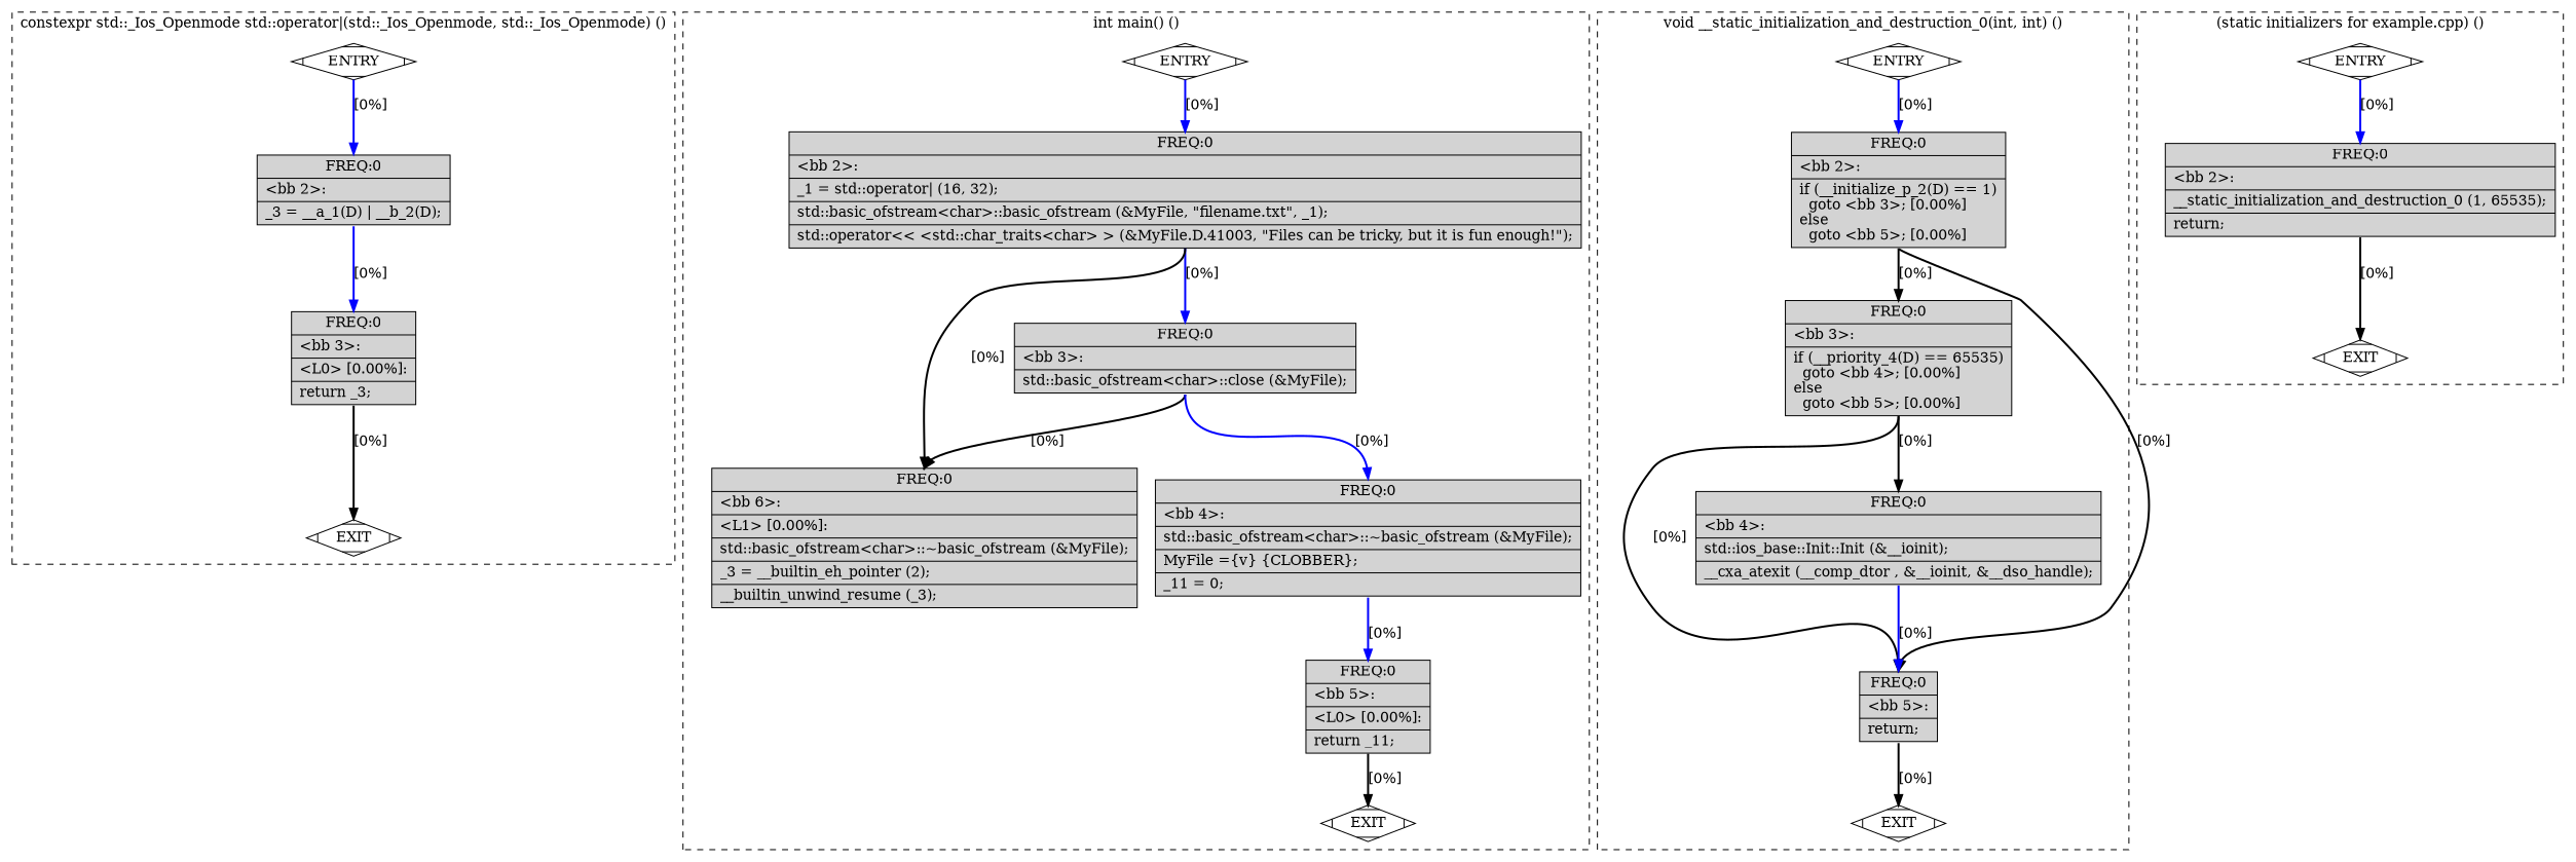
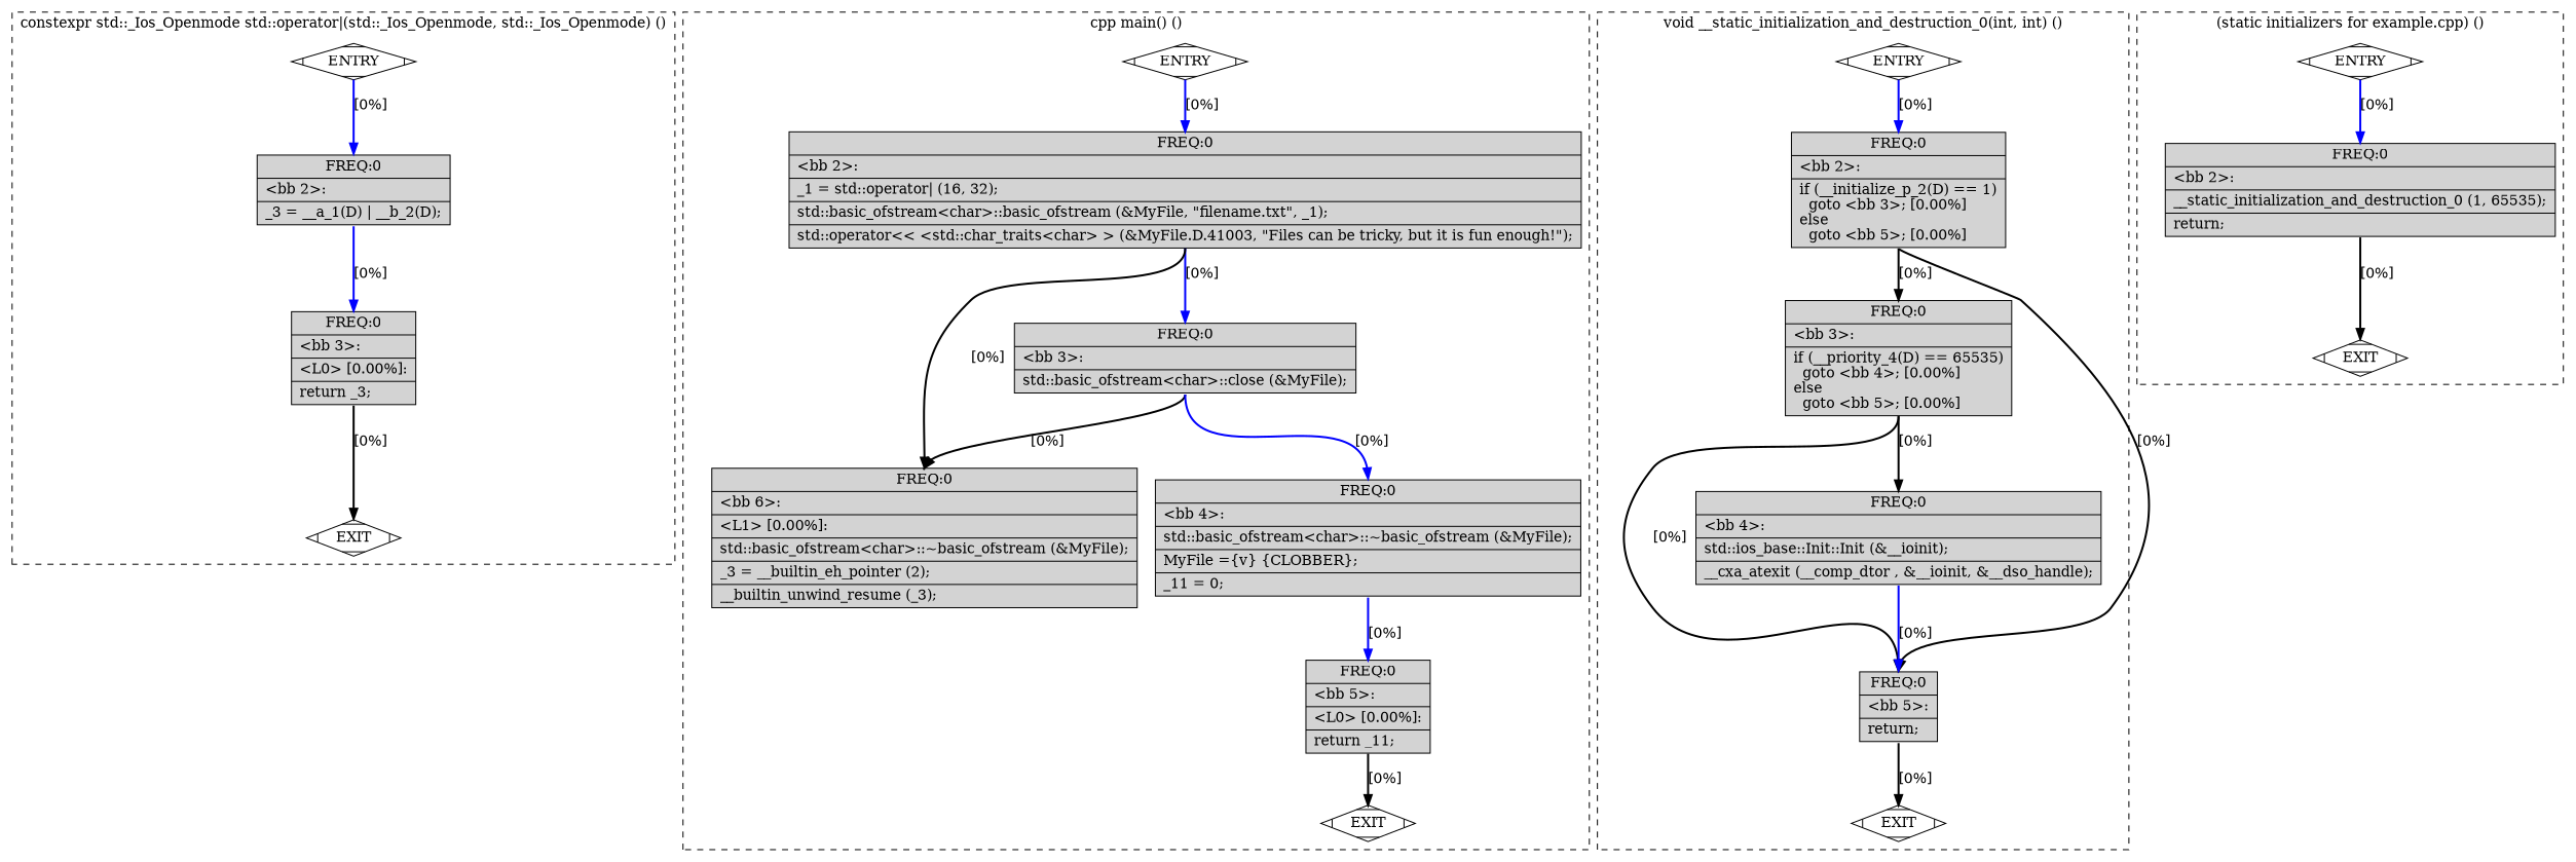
  digraph {
    node [fillcolor=lightgrey shape=record style=filled]
    edge [constraint=true headport=n style="solid,bold" tailport=s color=black weight=10]
    n1 [fillcolor=white label=ENTRY shape=Mdiamond]
    n2 [fillcolor=white label=EXIT shape=Mdiamond]
    n3 [label="{ FREQ:0 |\<bb\ 2\>:\l|_3\ =\ __a_1(D)\ \|\ __b_2(D);\l}"]
    n4 [label="{ FREQ:0 |\<bb\ 3\>:\l|\<L0\>\ [0.00%]:\l|return\ _3;\l}"]
    n5 [fillcolor=white label=ENTRY shape=Mdiamond]
    n6 [fillcolor=white label=EXIT shape=Mdiamond]
    n7 [label="{ FREQ:0 |\<bb\ 2\>:\l|_1\ =\ std::operator\|\ (16,\ 32);\l|std::basic_ofstream\<char\>::basic_ofstream\ (&MyFile,\ \"filename.txt\",\ _1);\l|std::operator\<\<\ \<std::char_traits\<char\>\ \>\ (&MyFile.D.41003,\ \"Files\ can\ be\ tricky,\ but\ it\ is\ fun\ enough!\");\l}"]
    n8 [label="{ FREQ:0 |\<bb\ 3\>:\l|std::basic_ofstream\<char\>::close\ (&MyFile);\l}"]
    n9 [label="{ FREQ:0 |\<bb\ 6\>:\l|\<L1\>\ [0.00%]:\l|std::basic_ofstream\<char\>::~basic_ofstream\ (&MyFile);\l|_3\ =\ __builtin_eh_pointer\ (2);\l|__builtin_unwind_resume\ (_3);\l}"]
    n10 [label="{ FREQ:0 |\<bb\ 4\>:\l|std::basic_ofstream\<char\>::~basic_ofstream\ (&MyFile);\l|MyFile\ =\{v\}\ \{CLOBBER\};\l|_11\ =\ 0;\l}"]
    n11 [label="{ FREQ:0 |\<bb\ 5\>:\l|\<L0\>\ [0.00%]:\l|return\ _11;\l}"]
    n12 [fillcolor=white label=ENTRY shape=Mdiamond]
    n13 [fillcolor=white label=EXIT shape=Mdiamond]
    n14 [label="{ FREQ:0 |\<bb\ 2\>:\l|if\ (__initialize_p_2(D)\ ==\ 1)\l\ \ goto\ \<bb\ 3\>;\ [0.00%]\lelse\l\ \ goto\ \<bb\ 5\>;\ [0.00%]\l}"]
    n15 [label="{ FREQ:0 |\<bb\ 3\>:\l|if\ (__priority_4(D)\ ==\ 65535)\l\ \ goto\ \<bb\ 4\>;\ [0.00%]\lelse\l\ \ goto\ \<bb\ 5\>;\ [0.00%]\l}"]
    n16 [label="{ FREQ:0 |\<bb\ 5\>:\l|return;\l}"]
    n17 [label="{ FREQ:0 |\<bb\ 4\>:\l|std::ios_base::Init::Init\ (&__ioinit);\l|__cxa_atexit\ (__comp_dtor\ ,\ &__ioinit,\ &__dso_handle);\l}"]
    n18 [fillcolor=white label=ENTRY shape=Mdiamond]
    n19 [fillcolor=white label=EXIT shape=Mdiamond]
    n20 [label="{ FREQ:0 |\<bb\ 2\>:\l|__static_initialization_and_destruction_0\ (1,\ 65535);\l|return;\l}"]
    subgraph cluster_1 {
      color=black
      label="constexpr std::_Ios_Openmode std::operator|(std::_Ios_Openmode, std::_Ios_Openmode) ()"
      style=dashed
      n1
      n2
      n3
      n4
    }
    subgraph cluster_2 {
      color=black
-     label="int main() ()"
+     label="cpp main() ()"
      style=dashed
      n5
      n6
      n7
      n8
      n9
      n10
      n11
    }
    subgraph cluster_3 {
      color=black
      label="void __static_initialization_and_destruction_0(int, int) ()"
      style=dashed
      n12
      n13
      n14
      n15
      n16
      n17
    }
    subgraph cluster_4 {
      color=black
      label="(static initializers for example.cpp) ()"
      style=dashed
      n18
      n19
      n20
    }
    n1 -> n2 [style=invis color="" weight=""]
    n1 -> n3 [color=blue label="[0%]" weight=100]
    n3 -> n4 [color=blue label="[0%]" weight=100]
    n4 -> n2 [label="[0%]"]
    n5 -> n6 [style=invis color="" weight=""]
    n5 -> n7 [color=blue label="[0%]" weight=100]
    n7 -> n8 [color=blue label="[0%]" weight=100]
    n7 -> n9 [label="[0%]"]
    n8 -> n9 [label="[0%]"]
    n8 -> n10 [color=blue label="[0%]" weight=100]
    n10 -> n11 [color=blue label="[0%]" weight=100]
    n11 -> n6 [label="[0%]"]
    n12 -> n13 [style=invis color="" weight=""]
    n12 -> n14 [color=blue label="[0%]" weight=100]
    n14 -> n15 [label="[0%]"]
    n14 -> n16 [label="[0%]"]
    n15 -> n16 [label="[0%]"]
    n15 -> n17 [label="[0%]"]
    n16 -> n13 [label="[0%]"]
    n17 -> n16 [color=blue label="[0%]" weight=100]
    n18 -> n19 [style=invis color="" weight=""]
    n18 -> n20 [color=blue label="[0%]" weight=100]
    n20 -> n19 [label="[0%]"]
  }
